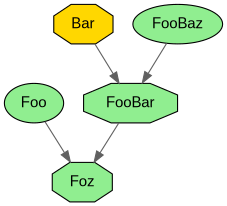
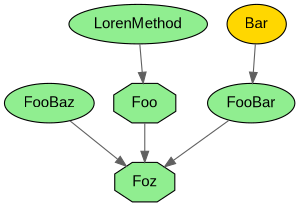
  digraph {
    splines=true
    node [fillcolor="#90EE90" fontname=Arial shape=ellipse style=filled]
    edge [color="#606060"]
-   n1 [label=FooBar shape=octagon]
+   n1 [label=FooBar]
    n2 [label=Foz shape=octagon]
-   n3 [fillcolor="#FFD700" label=Bar shape=octagon]
+   n3 [fillcolor="#FFD700" label=Bar]
    n4 [label=FooBaz]
-   n6 [label=Foo]
+   n5 [label=LorenMethod]
+   n6 [label=Foo shape=octagon]
    n1 -> n2
    n3 -> n1
-   n4 -> n1
+   n4 -> n2
+   n5 -> n6
    n6 -> n2
  }
